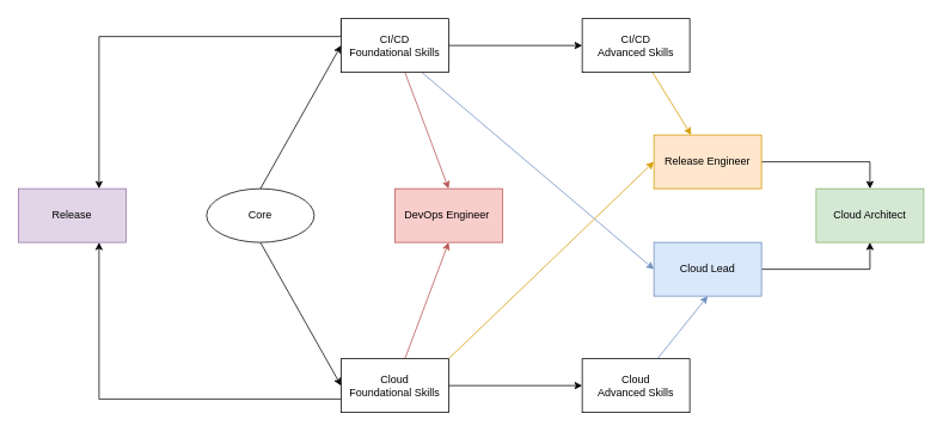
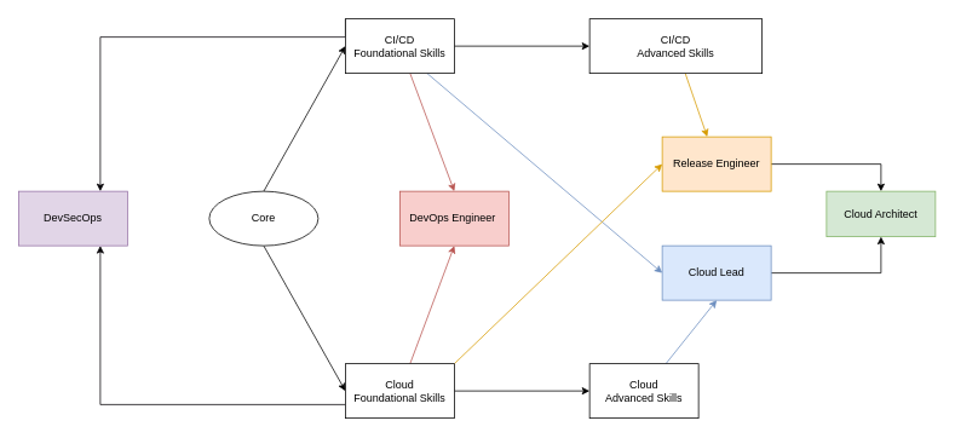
  <mxCell id="0" />
  <mxCell id="1" parent="0" />
  <mxCell id="2" style="rounded=0;orthogonalLoop=1;jettySize=auto;html=1;entryX=0;entryY=0.5;entryDx=0;entryDy=0;exitX=0.5;exitY=0;exitDx=0;exitDy=0;" parent="1" source="4" target="9" edge="1"><mxGeometry relative="1" as="geometry" /></mxCell>
  <mxCell id="3" style="rounded=0;orthogonalLoop=1;jettySize=auto;html=1;entryX=0;entryY=0.5;entryDx=0;entryDy=0;exitX=0.5;exitY=1;exitDx=0;exitDy=0;" parent="1" source="4" target="14" edge="1"><mxGeometry relative="1" as="geometry" /></mxCell>
  <mxCell id="4" value="Core" style="ellipse;whiteSpace=wrap;html=1;" parent="1" vertex="1"><mxGeometry x="230" y="210" width="120" height="60" as="geometry" /></mxCell>
  <mxCell id="5" style="edgeStyle=orthogonalEdgeStyle;rounded=0;orthogonalLoop=1;jettySize=auto;html=1;exitX=0;exitY=0;exitDx=0;exitDy=0;fillColor=#e1d5e7;entryX=0.75;entryY=0;entryDx=0;entryDy=0;strokeColor=#070508;" parent="1" source="9" target="24" edge="1"><mxGeometry relative="1" as="geometry"><Array as="points"><mxPoint x="380" y="40" /><mxPoint x="110" y="40" /></Array></mxGeometry></mxCell>
  <mxCell id="6" style="rounded=0;orthogonalLoop=1;jettySize=auto;html=1;entryX=0.5;entryY=0;entryDx=0;entryDy=0;fillColor=#f8cecc;strokeColor=#b85450;" parent="1" source="9" target="23" edge="1"><mxGeometry relative="1" as="geometry" /></mxCell>
  <mxCell id="7" style="edgeStyle=orthogonalEdgeStyle;rounded=0;orthogonalLoop=1;jettySize=auto;html=1;entryX=0;entryY=0.5;entryDx=0;entryDy=0;" parent="1" source="9" target="18" edge="1"><mxGeometry relative="1" as="geometry" /></mxCell>
  <mxCell id="8" style="rounded=0;orthogonalLoop=1;jettySize=auto;html=1;entryX=0;entryY=0.5;entryDx=0;entryDy=0;fillColor=#dae8fc;strokeColor=#6c8ebf;exitX=0.75;exitY=1;exitDx=0;exitDy=0;" parent="1" source="9" target="22" edge="1"><mxGeometry relative="1" as="geometry" /></mxCell>
  <mxCell id="9" value="CI/CD &lt;br&gt;Foundational Skills" style="rounded=0;whiteSpace=wrap;html=1;" parent="1" vertex="1"><mxGeometry x="380" y="20" width="120" height="60" as="geometry" /></mxCell>
  <mxCell id="10" style="edgeStyle=orthogonalEdgeStyle;rounded=0;orthogonalLoop=1;jettySize=auto;html=1;fillColor=#e1d5e7;entryX=0.75;entryY=1;entryDx=0;entryDy=0;exitX=0;exitY=0.75;exitDx=0;exitDy=0;strokeColor=#070508;" parent="1" source="14" target="24" edge="1"><mxGeometry relative="1" as="geometry"><mxPoint x="320" y="530" as="sourcePoint" /><mxPoint x="250" y="510" as="targetPoint" /><Array as="points"><mxPoint x="110" y="445" /></Array></mxGeometry></mxCell>
  <mxCell id="11" style="edgeStyle=orthogonalEdgeStyle;rounded=0;orthogonalLoop=1;jettySize=auto;html=1;entryX=0;entryY=0.5;entryDx=0;entryDy=0;" parent="1" source="14" target="16" edge="1"><mxGeometry relative="1" as="geometry" /></mxCell>
  <mxCell id="12" style="rounded=0;orthogonalLoop=1;jettySize=auto;html=1;entryX=0.5;entryY=1;entryDx=0;entryDy=0;fillColor=#f8cecc;strokeColor=#b85450;" parent="1" source="14" target="23" edge="1"><mxGeometry relative="1" as="geometry" /></mxCell>
  <mxCell id="13" style="rounded=0;orthogonalLoop=1;jettySize=auto;html=1;entryX=0;entryY=0.5;entryDx=0;entryDy=0;fillColor=#ffe6cc;strokeColor=#d79b00;exitX=1;exitY=0;exitDx=0;exitDy=0;" parent="1" source="14" target="20" edge="1"><mxGeometry relative="1" as="geometry" /></mxCell>
  <mxCell id="14" value="Cloud&lt;br&gt;Foundational Skills" style="rounded=0;whiteSpace=wrap;html=1;" parent="1" vertex="1"><mxGeometry x="380" y="400" width="120" height="60" as="geometry" /></mxCell>
  <mxCell id="15" style="rounded=0;orthogonalLoop=1;jettySize=auto;html=1;entryX=0.5;entryY=1;entryDx=0;entryDy=0;fillColor=#dae8fc;strokeColor=#6c8ebf;" parent="1" source="16" target="22" edge="1"><mxGeometry relative="1" as="geometry"><mxPoint x="789" y="320" as="targetPoint" /></mxGeometry></mxCell>
  <mxCell id="16" value="Cloud&lt;br&gt;Advanced Skills" style="rounded=0;whiteSpace=wrap;html=1;" parent="1" vertex="1"><mxGeometry x="649" y="400" width="120" height="60" as="geometry" /></mxCell>
  <mxCell id="17" style="rounded=0;orthogonalLoop=1;jettySize=auto;html=1;fillColor=#ffe6cc;strokeColor=#d79b00;" parent="1" source="18" target="20" edge="1"><mxGeometry relative="1" as="geometry" /></mxCell>
- <mxCell id="18" value="CI/CD&lt;br&gt;Advanced Skills" style="rounded=0;whiteSpace=wrap;html=1;" parent="1" vertex="1"><mxGeometry x="649" y="20" width="120" height="60" as="geometry" /></mxCell>
+ <mxCell id="18" value="CI/CD&lt;br&gt;Advanced Skills" style="rounded=0;whiteSpace=wrap;html=1;" parent="1" vertex="1"><mxGeometry x="649" y="20" width="190" height="60" as="geometry" /></mxCell>
  <mxCell id="19" style="edgeStyle=orthogonalEdgeStyle;rounded=0;orthogonalLoop=1;jettySize=auto;html=1;entryX=0.5;entryY=0;entryDx=0;entryDy=0;" parent="1" source="20" target="25" edge="1"><mxGeometry relative="1" as="geometry" /></mxCell>
  <mxCell id="20" value="Release Engineer" style="rounded=0;whiteSpace=wrap;html=1;fillColor=#ffe6cc;strokeColor=#d79b00;" parent="1" vertex="1"><mxGeometry x="729" y="150" width="120" height="60" as="geometry" /></mxCell>
  <mxCell id="21" style="edgeStyle=orthogonalEdgeStyle;rounded=0;orthogonalLoop=1;jettySize=auto;html=1;entryX=0.5;entryY=1;entryDx=0;entryDy=0;" parent="1" source="22" target="25" edge="1"><mxGeometry relative="1" as="geometry" /></mxCell>
  <mxCell id="22" value="Cloud Lead" style="rounded=0;whiteSpace=wrap;html=1;fillColor=#dae8fc;strokeColor=#6c8ebf;" parent="1" vertex="1"><mxGeometry x="729" y="270" width="120" height="60" as="geometry" /></mxCell>
  <mxCell id="23" value="DevOps Engineer&amp;nbsp;" style="rounded=0;whiteSpace=wrap;html=1;fillColor=#f8cecc;strokeColor=#b85450;" parent="1" vertex="1"><mxGeometry x="440" y="210" width="120" height="60" as="geometry" /></mxCell>
- <mxCell id="24" value="Release" style="rounded=0;whiteSpace=wrap;html=1;fillColor=#e1d5e7;strokeColor=#9673a6;" parent="1" vertex="1"><mxGeometry x="20" y="210" width="120" height="60" as="geometry" /></mxCell>
- <mxCell id="25" value="Cloud Architect" style="rounded=0;whiteSpace=wrap;html=1;fillColor=#d5e8d4;strokeColor=#82b366;" parent="1" vertex="1"><mxGeometry x="910" y="210" width="120" height="60" as="geometry" /></mxCell>
+ <mxCell id="24" value="DevSecOps" style="rounded=0;whiteSpace=wrap;html=1;fillColor=#e1d5e7;strokeColor=#9673a6;" parent="1" vertex="1"><mxGeometry x="20" y="210" width="120" height="60" as="geometry" /></mxCell>
+ <mxCell id="25" value="Cloud Architect" style="rounded=0;whiteSpace=wrap;html=1;fillColor=#d5e8d4;strokeColor=#82b366;" parent="1" vertex="1"><mxGeometry x="910" y="210" width="120" height="50" as="geometry" /></mxCell>
